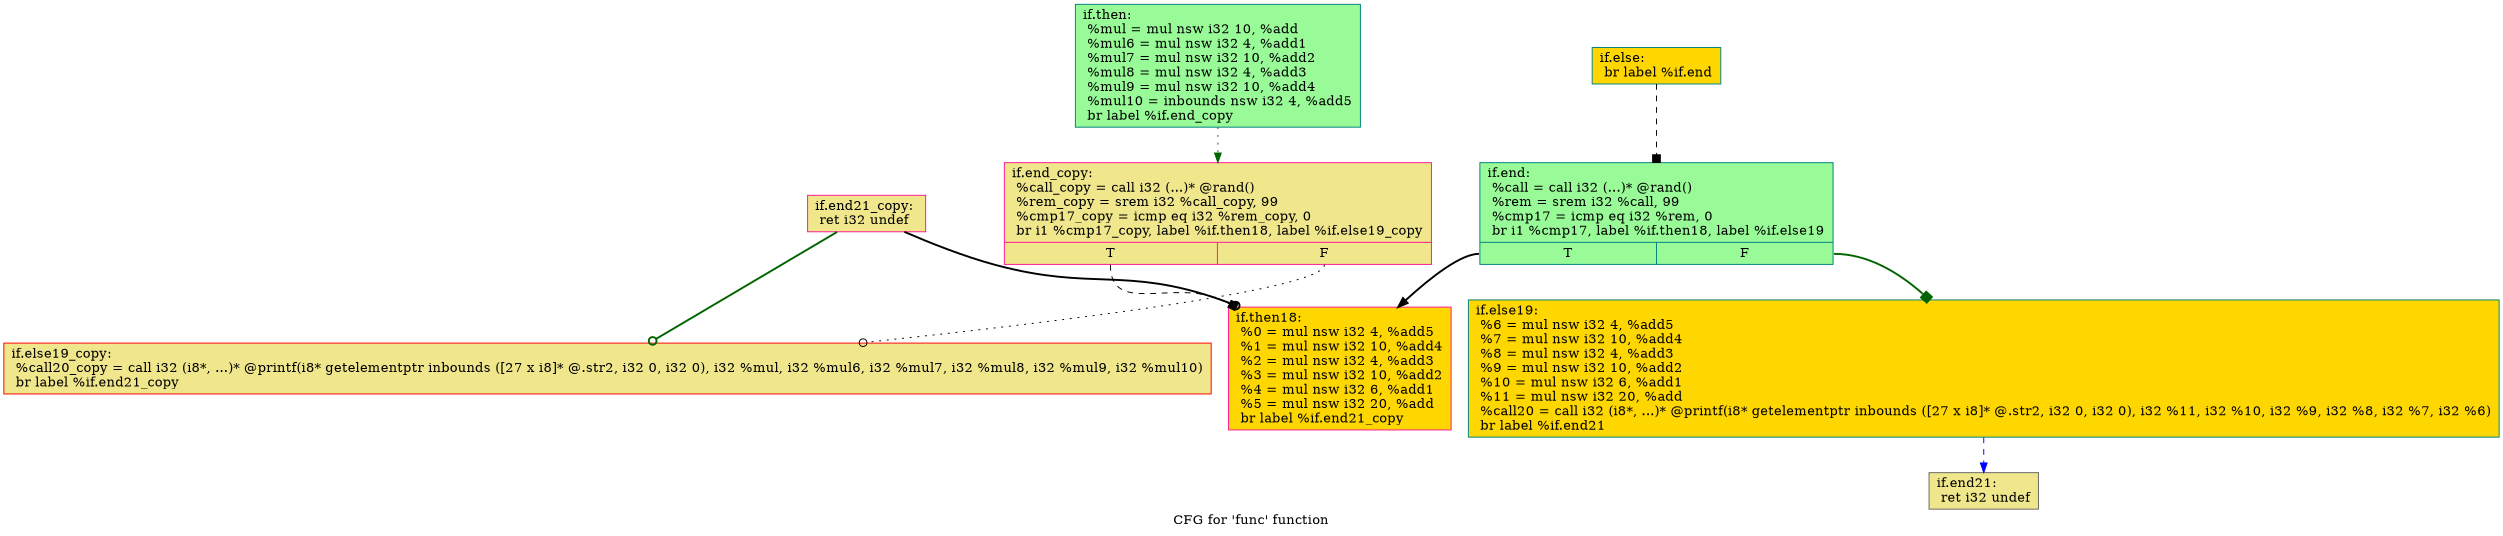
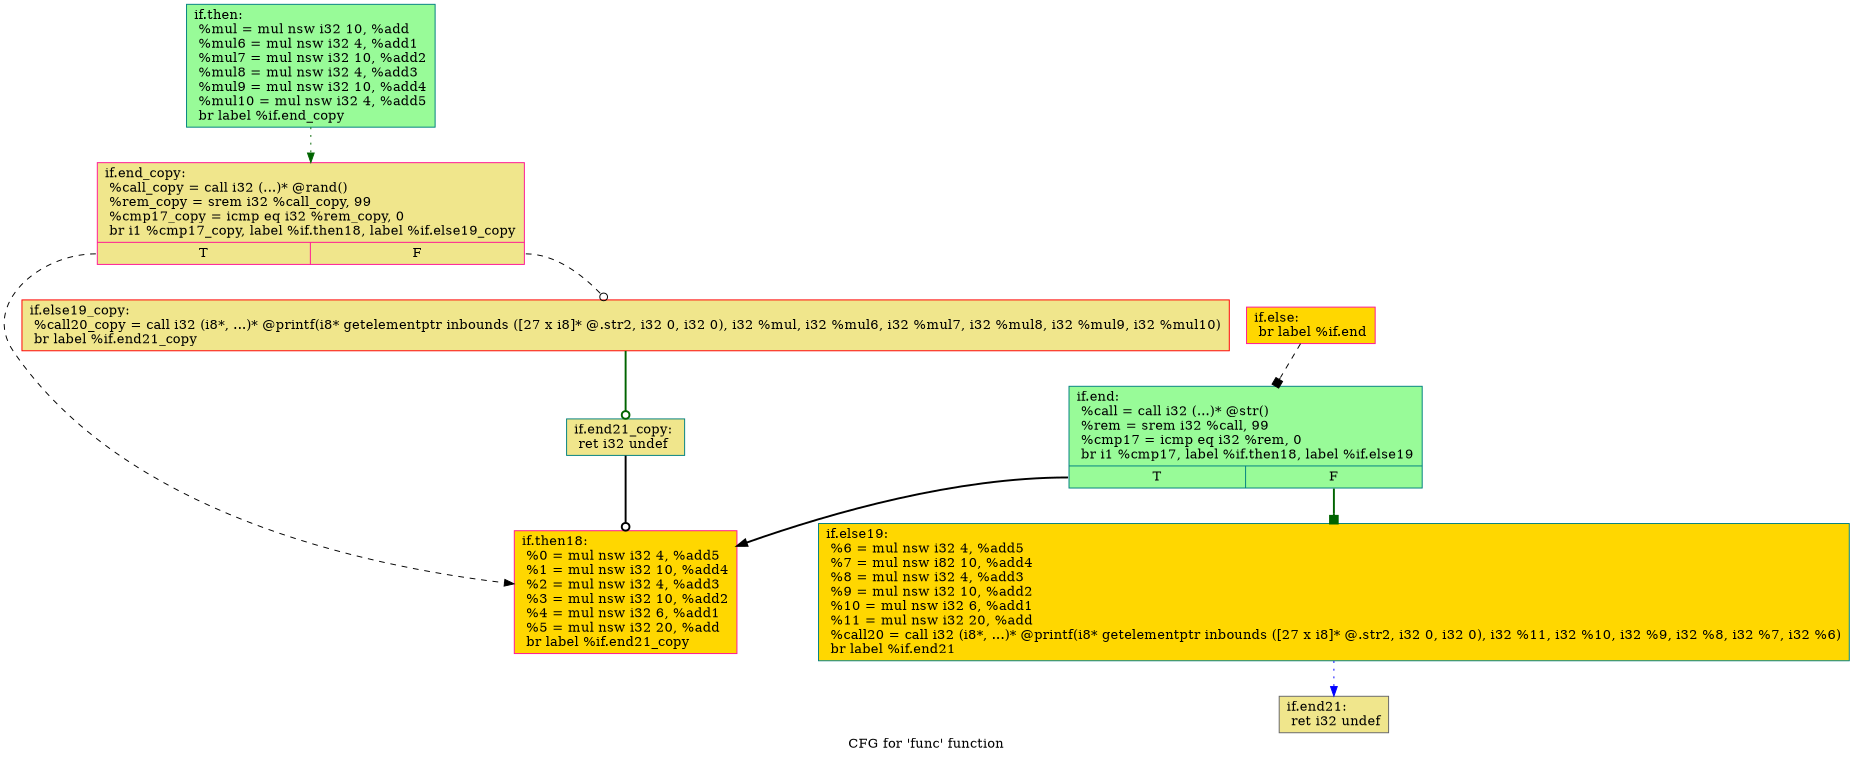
  digraph {
    label="CFG for 'func' function"
    node [color=deeppink fillcolor=khaki shape=record style=filled]
    edge [arrowhead=normal color=black style=bold]
-   n1 [color=teal fillcolor=palegreen label="{if.then:                                          \l  %mul = mul nsw i32 10, %add\l  %mul6 = mul nsw i32 4, %add1\l  %mul7 = mul nsw i32 10, %add2\l  %mul8 = mul nsw i32 4, %add3\l  %mul9 = mul nsw i32 10, %add4\l  %mul10 = inbounds nsw i32 4, %add5\l  br label %if.end_copy\l}"]
+   n1 [color=teal fillcolor=palegreen label="{if.then:                                          \l  %mul = mul nsw i32 10, %add\l  %mul6 = mul nsw i32 4, %add1\l  %mul7 = mul nsw i32 10, %add2\l  %mul8 = mul nsw i32 4, %add3\l  %mul9 = mul nsw i32 10, %add4\l  %mul10 = mul nsw i32 4, %add5\l  br label %if.end_copy\l}"]
    n2 [label="{if.end_copy:                                      \l  %call_copy = call i32 (...)* @rand()\l  %rem_copy = srem i32 %call_copy, 99\l  %cmp17_copy = icmp eq i32 %rem_copy, 0\l  br i1 %cmp17_copy, label %if.then18, label %if.else19_copy\l|{<s0>T|<s1>F}}"]
-   n3 [color=teal fillcolor=gold label="{if.else:                                          \l  br label %if.end\l}"]
-   n4 [color=teal fillcolor=palegreen label="{if.end:                                           \l  %call = call i32 (...)* @rand()\l  %rem = srem i32 %call, 99\l  %cmp17 = icmp eq i32 %rem, 0\l  br i1 %cmp17, label %if.then18, label %if.else19\l|{<s0>T|<s1>F}}"]
+   n3 [fillcolor=gold label="{if.else:                                          \l  br label %if.end\l}"]
+   n4 [color=teal fillcolor=palegreen label="{if.end:                                           \l  %call = call i32 (...)* @str()\l  %rem = srem i32 %call, 99\l  %cmp17 = icmp eq i32 %rem, 0\l  br i1 %cmp17, label %if.then18, label %if.else19\l|{<s0>T|<s1>F}}"]
    n5 [fillcolor=gold label="{if.then18:                                        \l  %0 = mul nsw i32 4, %add5\l  %1 = mul nsw i32 10, %add4\l  %2 = mul nsw i32 4, %add3\l  %3 = mul nsw i32 10, %add2\l  %4 = mul nsw i32 6, %add1\l  %5 = mul nsw i32 20, %add\l  br label %if.end21_copy\l}"]
    n6 [color=red label="{if.else19_copy:                                   \l  %call20_copy = call i32 (i8*, ...)* @printf(i8* getelementptr inbounds ([27 x i8]* @.str2, i32 0, i32 0), i32 %mul, i32 %mul6, i32 %mul7, i32 %mul8, i32 %mul9, i32 %mul10)\l  br label %if.end21_copy\l}"]
-   n7 [color=teal fillcolor=gold label="{if.else19:                                        \l  %6 = mul nsw i32 4, %add5\l  %7 = mul nsw i32 10, %add4\l  %8 = mul nsw i32 4, %add3\l  %9 = mul nsw i32 10, %add2\l  %10 = mul nsw i32 6, %add1\l  %11 = mul nsw i32 20, %add\l  %call20 = call i32 (i8*, ...)* @printf(i8* getelementptr inbounds ([27 x i8]* @.str2, i32 0, i32 0), i32 %11, i32 %10, i32 %9, i32 %8, i32 %7, i32 %6)\l  br label %if.end21\l}"]
-   n8 [label="{if.end21_copy:                                    \l  ret i32 undef\l}"]
+   n7 [color=teal fillcolor=gold label="{if.else19:                                        \l  %6 = mul nsw i32 4, %add5\l  %7 = mul nsw i82 10, %add4\l  %8 = mul nsw i32 4, %add3\l  %9 = mul nsw i32 10, %add2\l  %10 = mul nsw i32 6, %add1\l  %11 = mul nsw i32 20, %add\l  %call20 = call i32 (i8*, ...)* @printf(i8* getelementptr inbounds ([27 x i8]* @.str2, i32 0, i32 0), i32 %11, i32 %10, i32 %9, i32 %8, i32 %7, i32 %6)\l  br label %if.end21\l}"]
+   n8 [color=teal label="{if.end21_copy:                                    \l  ret i32 undef\l}"]
    n9 [color=gray40 label="{if.end21:                                         \l  ret i32 undef\l}"]
    n1 -> n2 [color=darkgreen style=dotted]
-   n2 -> n5 [arrowhead=box style=dashed tailport=s0]
-   n2 -> n6 [arrowhead=odot style=dotted tailport=s1]
+   n2 -> n5 [style=dashed tailport=s0]
+   n2 -> n6 [arrowhead=odot style=dashed tailport=s1]
    n3 -> n4 [arrowhead=box style=dashed]
    n4 -> n5 [tailport=s0]
    n4 -> n7 [arrowhead=box color=darkgreen tailport=s1]
-   n8 -> n6 [arrowhead=odot color=darkgreen]
-   n7 -> n9 [color=blue style=dashed]
+   n6 -> n8 [arrowhead=odot color=darkgreen]
+   n7 -> n9 [color=blue style=dotted]
    n8 -> n5 [arrowhead=odot]
  }
